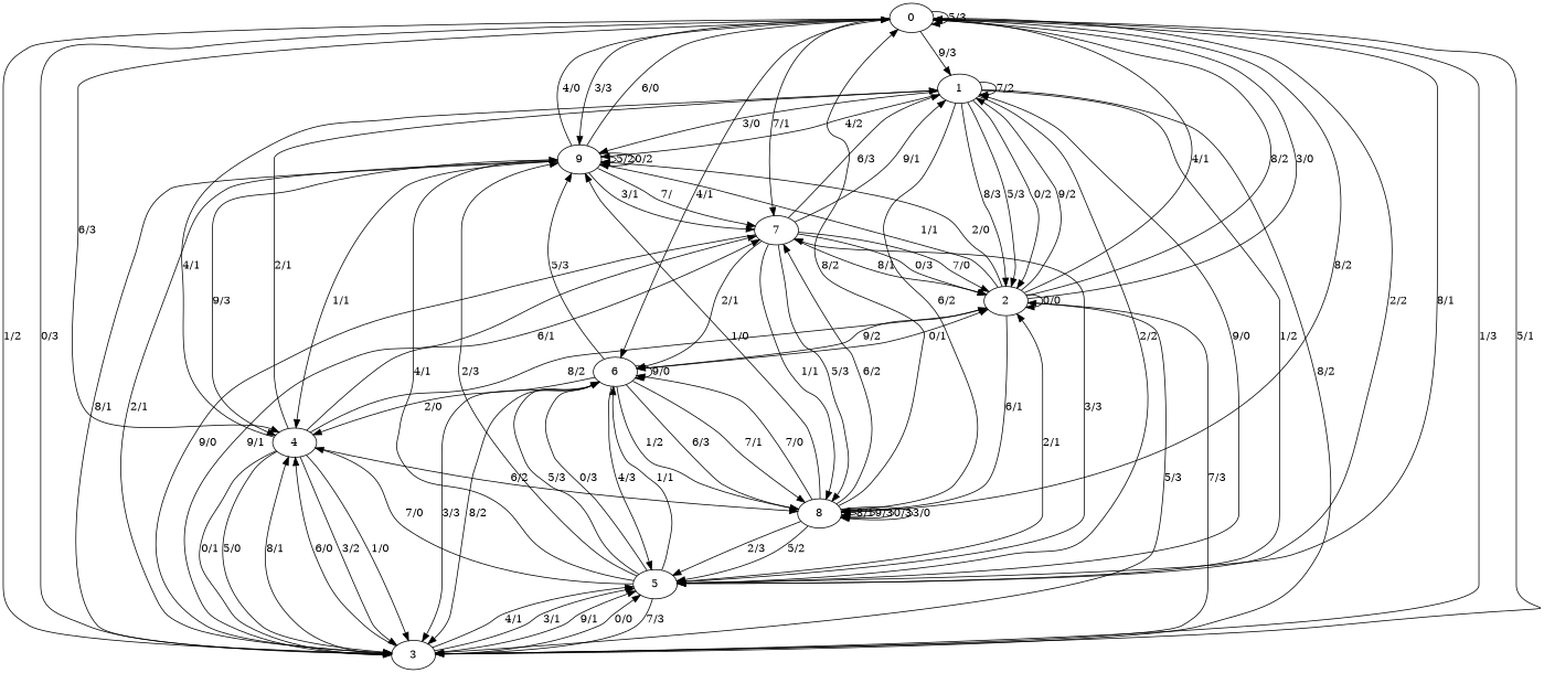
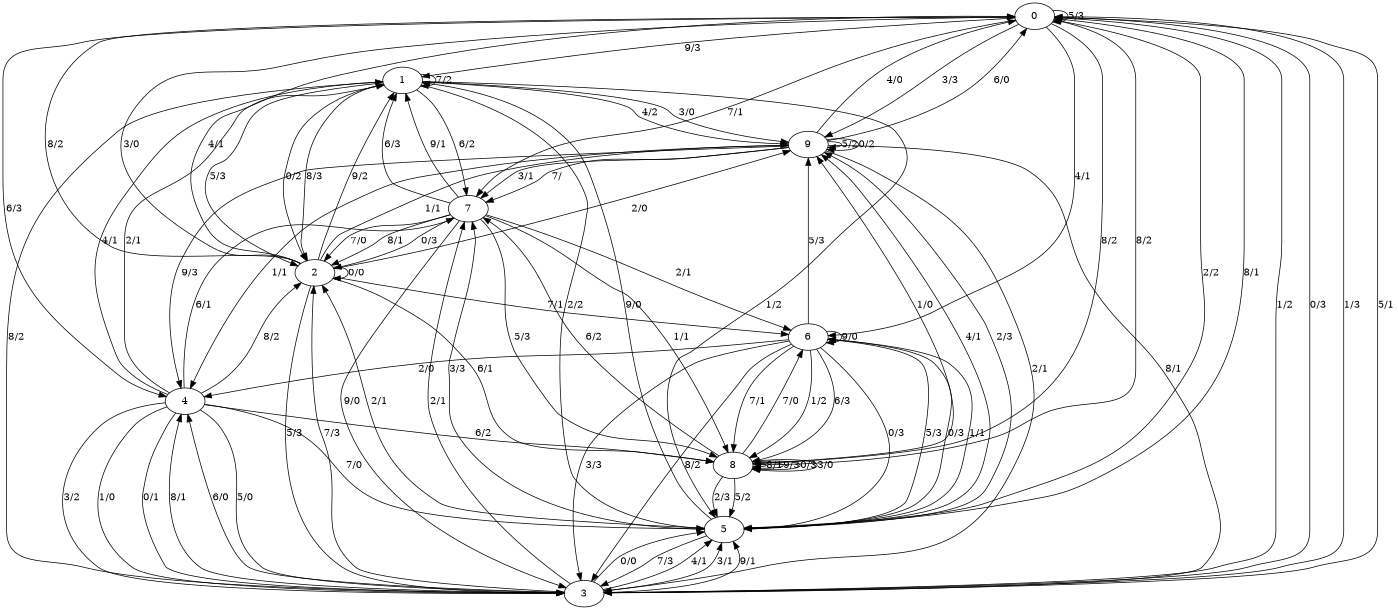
  digraph {
    0
    1
    4
    9
    5
    3
    7
    8
    6
    2
    0 -> 0 [label="5/3"]
    0 -> 1 [label="9/3"]
    0 -> 4 [label="6/3"]
    0 -> 9 [label="3/3"]
    0 -> 5 [label="2/2"]
    0 -> 3 [label="1/2"]
    0 -> 3 [label="0/3"]
    0 -> 7 [label="7/1"]
    0 -> 8 [label="8/2"]
    0 -> 6 [label="4/1"]
    1 -> 1 [label="7/2"]
    1 -> 9 [label="3/0"]
    1 -> 9 [label="4/2"]
    1 -> 5 [label="1/2"]
    1 -> 5 [label="2/2"]
    1 -> 3 [label="8/2"]
-   1 -> 8 [label="6/2"]
+   1 -> 7 [label="6/2"]
    1 -> 2 [label="8/3"]
    1 -> 2 [label="5/3"]
    1 -> 2 [label="0/2"]
    4 -> 1 [label="2/1"]
    4 -> 1 [label="4/1"]
-   5 -> 4 [label="7/0"]
+   4 -> 5 [label="7/0"]
    4 -> 3 [label="5/0"]
    4 -> 3 [label="3/2"]
    4 -> 3 [label="1/0"]
    4 -> 3 [label="0/1"]
    4 -> 7 [label="6/1"]
    4 -> 8 [label="6/2"]
    4 -> 2 [label="8/2"]
    9 -> 0 [label="6/0"]
    9 -> 0 [label="4/0"]
    9 -> 4 [label="9/3"]
    9 -> 4 [label="1/1"]
    9 -> 9 [label="5/2"]
    9 -> 9 [label="0/2"]
    9 -> 3 [label="8/1"]
    9 -> 3 [label="2/1"]
    9 -> 7 [label="3/1"]
    9 -> 7 [label="7/"]
    5 -> 0 [label="8/1"]
    5 -> 1 [label="9/0"]
    5 -> 9 [label="4/1"]
    5 -> 9 [label="2/3"]
    5 -> 3 [label="7/3"]
    5 -> 7 [label="3/3"]
    5 -> 6 [label="5/3"]
    5 -> 6 [label="0/3"]
    5 -> 6 [label="1/1"]
    5 -> 2 [label="2/1"]
    3 -> 0 [label="1/3"]
    3 -> 0 [label="5/1"]
    3 -> 4 [label="8/1"]
    3 -> 4 [label="6/0"]
    3 -> 5 [label="4/1"]
    3 -> 5 [label="3/1"]
    3 -> 5 [label="9/1"]
    3 -> 5 [label="0/0"]
-   3 -> 7 [label="9/1"]
+   3 -> 7 [label="2/1"]
    3 -> 2 [label="7/3"]
    7 -> 1 [label="6/3"]
    7 -> 1 [label="9/1"]
    7 -> 3 [label="9/0"]
    7 -> 8 [label="1/1"]
    7 -> 8 [label="5/3"]
    7 -> 6 [label="2/1"]
    7 -> 2 [label="8/1"]
    7 -> 2 [label="0/3"]
    7 -> 2 [label="7/0"]
    8 -> 0 [label="8/2"]
    8 -> 9 [label="1/0"]
    8 -> 5 [label="5/2"]
    8 -> 5 [label="2/3"]
    8 -> 7 [label="6/2"]
    8 -> 8 [label="8/1"]
    8 -> 8 [label="9/3"]
    8 -> 8 [label="0/3"]
    8 -> 8 [label="3/0"]
    8 -> 6 [label="7/0"]
    6 -> 4 [label="2/0"]
    6 -> 9 [label="5/3"]
-   6 -> 5 [label="4/3"]
+   6 -> 5 [label="0/3"]
    6 -> 3 [label="3/3"]
    6 -> 3 [label="8/2"]
    6 -> 8 [label="1/2"]
    6 -> 8 [label="6/3"]
    6 -> 8 [label="7/1"]
    6 -> 6 [label="9/0"]
-   6 -> 2 [label="0/1"]
    2 -> 0 [label="4/1"]
    2 -> 0 [label="8/2"]
    2 -> 0 [label="3/0"]
    2 -> 1 [label="9/2"]
    2 -> 9 [label="1/1"]
    2 -> 9 [label="2/0"]
    2 -> 3 [label="5/3"]
    2 -> 8 [label="6/1"]
-   2 -> 6 [label="9/2"]
+   2 -> 6 [label="7/1"]
    2 -> 2 [label="0/0"]
  }
